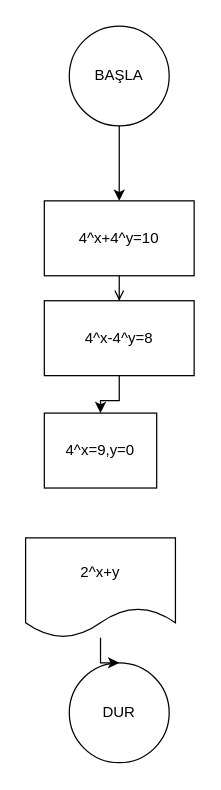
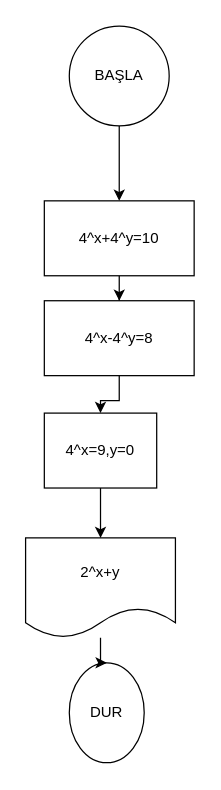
  <mxCell id="0" />
  <mxCell id="1" parent="0" />
- <mxCell id="2" value="DUR" style="ellipse;whiteSpace=wrap;html=1;aspect=fixed;" vertex="1" parent="1"><mxGeometry x="55" y="530" width="80" height="80" as="geometry" /></mxCell>
+ <mxCell id="2" value="DUR" style="ellipse;whiteSpace=wrap;html=1;aspect=fixed;" vertex="1" parent="1"><mxGeometry x="55" y="530" width="60" height="80" as="geometry" /></mxCell>
  <mxCell id="3" value="" style="edgeStyle=orthogonalEdgeStyle;rounded=0;orthogonalLoop=1;jettySize=auto;html=1;" edge="1" parent="1" source="4" target="6"><mxGeometry relative="1" as="geometry" /></mxCell>
  <mxCell id="4" value="BAŞLA" style="ellipse;whiteSpace=wrap;html=1;aspect=fixed;" vertex="1" parent="1"><mxGeometry x="55" y="20" width="80" height="80" as="geometry" /></mxCell>
- <mxCell id="5" value="" style="edgeStyle=orthogonalEdgeStyle;rounded=0;orthogonalLoop=1;jettySize=auto;html=1;endArrow=open;" edge="1" parent="1" source="6" target="8"><mxGeometry relative="1" as="geometry" /></mxCell>
+ <mxCell id="5" value="" style="edgeStyle=orthogonalEdgeStyle;rounded=0;orthogonalLoop=1;jettySize=auto;html=1;" edge="1" parent="1" source="6" target="8"><mxGeometry relative="1" as="geometry" /></mxCell>
  <mxCell id="6" value="4^x+4^y=10" style="rounded=0;whiteSpace=wrap;html=1;" vertex="1" parent="1"><mxGeometry x="35" y="160" width="120" height="60" as="geometry" /></mxCell>
  <mxCell id="7" value="" style="edgeStyle=orthogonalEdgeStyle;rounded=0;orthogonalLoop=1;jettySize=auto;html=1;" edge="1" parent="1" source="8" target="10"><mxGeometry relative="1" as="geometry" /></mxCell>
  <mxCell id="8" value="4^x-4^y=8" style="rounded=0;whiteSpace=wrap;html=1;" vertex="1" parent="1"><mxGeometry x="35" y="240" width="120" height="60" as="geometry" /></mxCell>
+ <mxCell id="9" value="" style="edgeStyle=orthogonalEdgeStyle;rounded=0;orthogonalLoop=1;jettySize=auto;html=1;" edge="1" parent="1" source="10" target="12"><mxGeometry relative="1" as="geometry" /></mxCell>
  <mxCell id="10" value="4^x=9,y=0" style="rounded=0;whiteSpace=wrap;html=1;" vertex="1" parent="1"><mxGeometry x="35" y="330" width="90" height="60" as="geometry" /></mxCell>
  <mxCell id="11" value="" style="edgeStyle=orthogonalEdgeStyle;rounded=0;orthogonalLoop=1;jettySize=auto;html=1;" edge="1" parent="1" source="12" target="2"><mxGeometry relative="1" as="geometry" /></mxCell>
  <mxCell id="12" value="2^x+y" style="shape=document;whiteSpace=wrap;html=1;boundedLbl=1;" vertex="1" parent="1"><mxGeometry x="20" y="430" width="120" height="80" as="geometry" /></mxCell>
